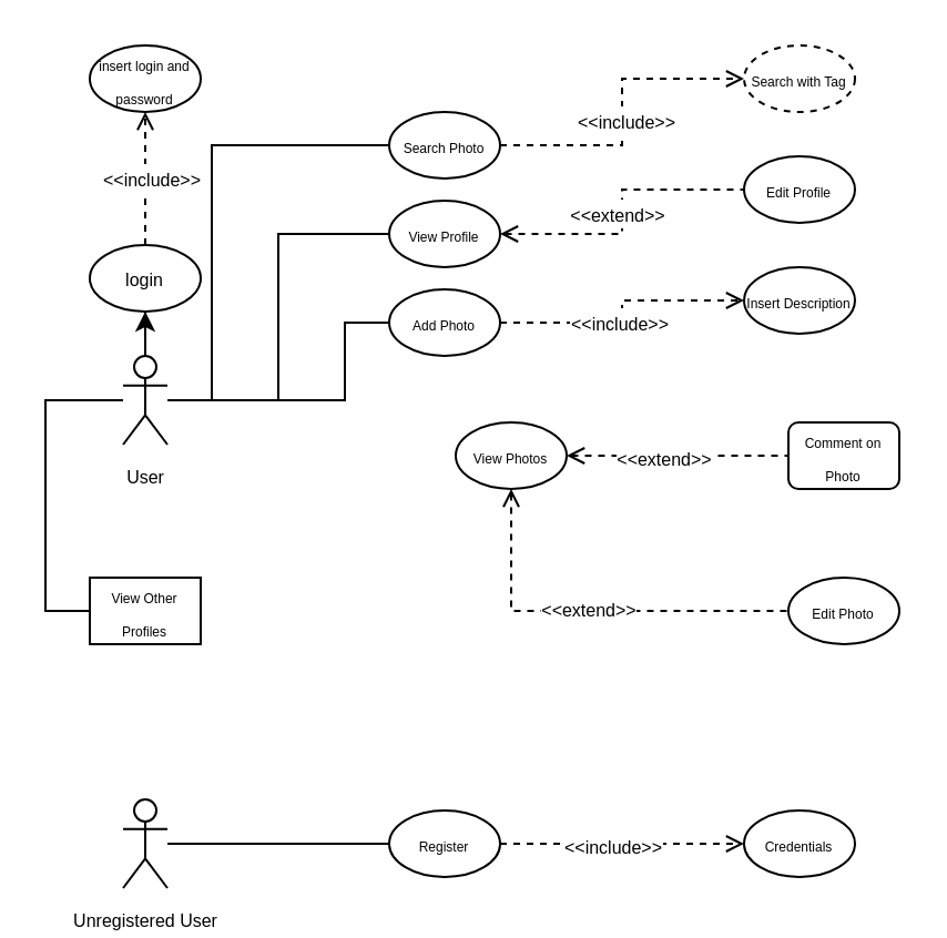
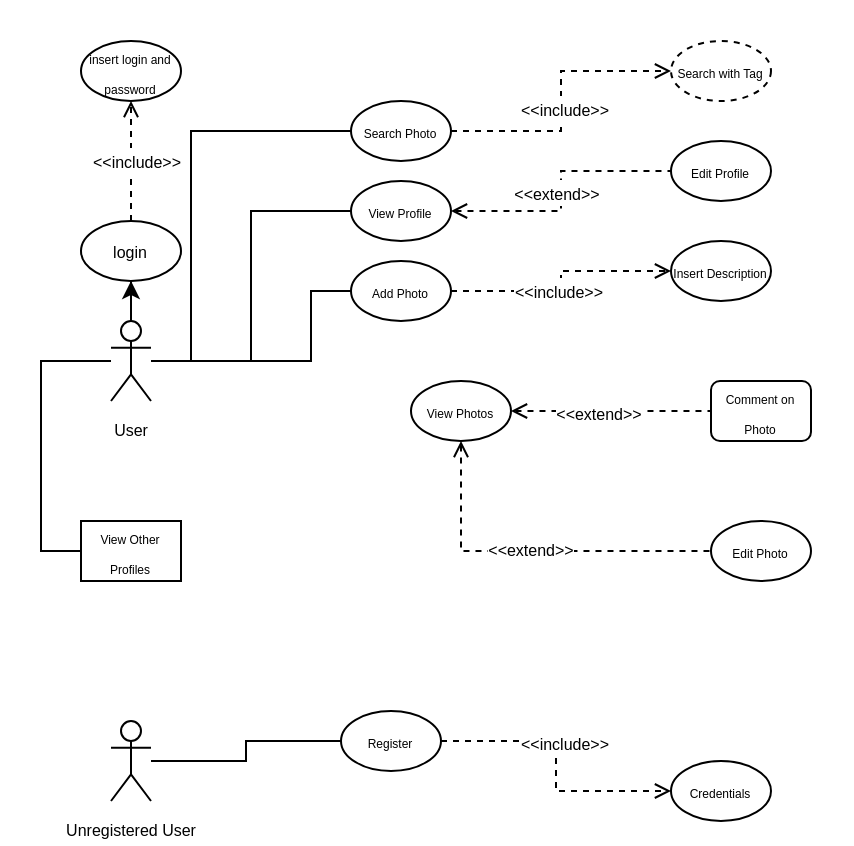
  <mxCell id="0" />
  <mxCell id="1" parent="0" />
  <mxCell id="2" style="edgeStyle=orthogonalEdgeStyle;rounded=0;orthogonalLoop=1;jettySize=auto;html=1;entryX=0;entryY=0.5;entryDx=0;entryDy=0;endArrow=none;startFill=0;" edge="1" parent="1" source="7" target="16"><mxGeometry relative="1" as="geometry"><Array as="points"><mxPoint x="95" y="180" /><mxPoint x="95" y="65" /></Array></mxGeometry></mxCell>
  <mxCell id="3" style="edgeStyle=orthogonalEdgeStyle;rounded=0;orthogonalLoop=1;jettySize=auto;html=1;entryX=0;entryY=0.5;entryDx=0;entryDy=0;endArrow=none;startFill=0;" edge="1" parent="1" source="7" target="19"><mxGeometry relative="1" as="geometry" /></mxCell>
  <mxCell id="4" style="edgeStyle=orthogonalEdgeStyle;rounded=0;orthogonalLoop=1;jettySize=auto;html=1;entryX=0;entryY=0.5;entryDx=0;entryDy=0;endArrow=none;startFill=0;" edge="1" parent="1" source="7" target="22"><mxGeometry relative="1" as="geometry"><Array as="points"><mxPoint x="155" y="180" /><mxPoint x="155" y="145" /></Array></mxGeometry></mxCell>
  <mxCell id="5" style="edgeStyle=orthogonalEdgeStyle;rounded=0;orthogonalLoop=1;jettySize=auto;html=1;entryX=0.5;entryY=1;entryDx=0;entryDy=0;" edge="1" parent="1" source="7" target="12"><mxGeometry relative="1" as="geometry" /></mxCell>
  <mxCell id="6" style="edgeStyle=orthogonalEdgeStyle;rounded=0;orthogonalLoop=1;jettySize=auto;html=1;entryX=0;entryY=0.5;entryDx=0;entryDy=0;endArrow=none;startFill=0;" edge="1" parent="1" source="7" target="33"><mxGeometry relative="1" as="geometry"><Array as="points"><mxPoint x="20" y="180" /><mxPoint x="20" y="275" /></Array></mxGeometry></mxCell>
  <mxCell id="7" value="&lt;font style=&quot;font-size: 8px;&quot;&gt;User&lt;/font&gt;" style="shape=umlActor;verticalLabelPosition=bottom;verticalAlign=top;html=1;outlineConnect=0;" vertex="1" parent="1"><mxGeometry x="55" y="160" width="20" height="40" as="geometry" /></mxCell>
  <mxCell id="8" style="edgeStyle=orthogonalEdgeStyle;rounded=0;orthogonalLoop=1;jettySize=auto;html=1;entryX=0;entryY=0.5;entryDx=0;entryDy=0;endArrow=none;startFill=0;" edge="1" parent="1" source="9" target="36"><mxGeometry relative="1" as="geometry" /></mxCell>
  <mxCell id="9" value="&lt;font style=&quot;font-size: 8px;&quot;&gt;Unregistered User&lt;/font&gt;" style="shape=umlActor;verticalLabelPosition=bottom;verticalAlign=top;html=1;outlineConnect=0;" vertex="1" parent="1"><mxGeometry x="55" y="360" width="20" height="40" as="geometry" /></mxCell>
  <mxCell id="10" style="edgeStyle=orthogonalEdgeStyle;rounded=0;orthogonalLoop=1;jettySize=auto;html=1;entryX=0.5;entryY=1;entryDx=0;entryDy=0;endArrow=open;endFill=0;dashed=1;" edge="1" parent="1" source="12" target="13"><mxGeometry relative="1" as="geometry" /></mxCell>
  <mxCell id="11" value="&lt;font style=&quot;font-size: 8px;&quot;&gt;&amp;lt;&amp;lt;include&amp;gt;&amp;gt;&lt;/font&gt;" style="edgeLabel;html=1;align=center;verticalAlign=middle;resizable=0;points=[];" vertex="1" connectable="0" parent="10"><mxGeometry x="0.033" y="-2" relative="1" as="geometry"><mxPoint as="offset" /></mxGeometry></mxCell>
  <mxCell id="12" value="&lt;font style=&quot;font-size: 8px;&quot;&gt;login&lt;/font&gt;" style="ellipse;whiteSpace=wrap;html=1;" vertex="1" parent="1"><mxGeometry x="40" y="110" width="50" height="30" as="geometry" /></mxCell>
  <mxCell id="13" value="&lt;font style=&quot;font-size: 6px;&quot;&gt;insert login and password&lt;/font&gt;" style="ellipse;whiteSpace=wrap;html=1;" vertex="1" parent="1"><mxGeometry x="40" y="20" width="50" height="30" as="geometry" /></mxCell>
  <mxCell id="14" style="edgeStyle=orthogonalEdgeStyle;rounded=0;orthogonalLoop=1;jettySize=auto;html=1;entryX=0;entryY=0.5;entryDx=0;entryDy=0;endArrow=open;endFill=0;dashed=1;" edge="1" parent="1" source="16" target="23"><mxGeometry relative="1" as="geometry" /></mxCell>
  <mxCell id="15" value="&lt;font style=&quot;font-size: 8px;&quot;&gt;&amp;lt;&amp;lt;include&amp;gt;&amp;gt;&lt;/font&gt;" style="edgeLabel;html=1;align=center;verticalAlign=middle;resizable=0;points=[];" vertex="1" connectable="0" parent="14"><mxGeometry x="-0.039" y="-1" relative="1" as="geometry"><mxPoint as="offset" /></mxGeometry></mxCell>
  <mxCell id="16" value="&lt;font style=&quot;font-size: 6px;&quot;&gt;Search Photo&lt;/font&gt;" style="ellipse;whiteSpace=wrap;html=1;" vertex="1" parent="1"><mxGeometry x="175" y="50" width="50" height="30" as="geometry" /></mxCell>
  <mxCell id="17" style="edgeStyle=orthogonalEdgeStyle;rounded=0;orthogonalLoop=1;jettySize=auto;html=1;entryX=0;entryY=0.5;entryDx=0;entryDy=0;dashed=1;endArrow=none;endFill=0;startArrow=open;startFill=0;" edge="1" parent="1" source="19" target="24"><mxGeometry relative="1" as="geometry" /></mxCell>
  <mxCell id="18" value="&lt;span style=&quot;font-size: 8px;&quot;&gt;&amp;lt;&amp;lt;extend&amp;gt;&amp;gt;&lt;/span&gt;" style="edgeLabel;html=1;align=center;verticalAlign=middle;resizable=0;points=[];" vertex="1" connectable="0" parent="17"><mxGeometry y="3" relative="1" as="geometry"><mxPoint as="offset" /></mxGeometry></mxCell>
  <mxCell id="19" value="&lt;font style=&quot;font-size: 6px;&quot;&gt;View Profile&lt;/font&gt;" style="ellipse;whiteSpace=wrap;html=1;" vertex="1" parent="1"><mxGeometry x="175" y="90" width="50" height="30" as="geometry" /></mxCell>
  <mxCell id="20" style="edgeStyle=orthogonalEdgeStyle;rounded=0;orthogonalLoop=1;jettySize=auto;html=1;entryX=0;entryY=0.5;entryDx=0;entryDy=0;dashed=1;endArrow=open;endFill=0;" edge="1" parent="1" source="22" target="25"><mxGeometry relative="1" as="geometry" /></mxCell>
  <mxCell id="21" value="&lt;font style=&quot;font-size: 8px;&quot;&gt;&amp;lt;&amp;lt;include&amp;gt;&amp;gt;&lt;/font&gt;" style="edgeLabel;html=1;align=center;verticalAlign=middle;resizable=0;points=[];" vertex="1" connectable="0" parent="20"><mxGeometry x="-0.075" y="2" relative="1" as="geometry"><mxPoint as="offset" /></mxGeometry></mxCell>
  <mxCell id="22" value="&lt;font style=&quot;font-size: 6px;&quot;&gt;Add Photo&lt;/font&gt;" style="ellipse;whiteSpace=wrap;html=1;" vertex="1" parent="1"><mxGeometry x="175" y="130" width="50" height="30" as="geometry" /></mxCell>
  <mxCell id="23" value="&lt;font style=&quot;font-size: 6px;&quot;&gt;Search with Tag&lt;/font&gt;" style="ellipse;whiteSpace=wrap;html=1;dashed=1;" vertex="1" parent="1"><mxGeometry x="335" y="20" width="50" height="30" as="geometry" /></mxCell>
  <mxCell id="24" value="&lt;span style=&quot;font-size: 6px;&quot;&gt;Edit Profile&lt;/span&gt;" style="ellipse;whiteSpace=wrap;html=1;" vertex="1" parent="1"><mxGeometry x="335" y="70" width="50" height="30" as="geometry" /></mxCell>
  <mxCell id="25" value="&lt;font style=&quot;font-size: 6px;&quot;&gt;Insert Description&lt;/font&gt;" style="ellipse;whiteSpace=wrap;html=1;" vertex="1" parent="1"><mxGeometry x="335" y="120" width="50" height="30" as="geometry" /></mxCell>
  <mxCell id="26" style="edgeStyle=orthogonalEdgeStyle;rounded=0;orthogonalLoop=1;jettySize=auto;html=1;entryX=0;entryY=0.5;entryDx=0;entryDy=0;dashed=1;startArrow=open;startFill=0;endArrow=none;" edge="1" parent="1" source="30" target="31"><mxGeometry relative="1" as="geometry" /></mxCell>
  <mxCell id="27" value="&lt;font style=&quot;font-size: 8px;&quot;&gt;&amp;lt;&amp;lt;extend&amp;gt;&amp;gt;&lt;/font&gt;" style="edgeLabel;html=1;align=center;verticalAlign=middle;resizable=0;points=[];" vertex="1" connectable="0" parent="26"><mxGeometry x="-0.139" relative="1" as="geometry"><mxPoint as="offset" /></mxGeometry></mxCell>
  <mxCell id="28" style="edgeStyle=orthogonalEdgeStyle;rounded=0;orthogonalLoop=1;jettySize=auto;html=1;entryX=0;entryY=0.5;entryDx=0;entryDy=0;endArrow=none;startFill=0;startArrow=open;dashed=1;" edge="1" parent="1" source="30" target="32"><mxGeometry relative="1" as="geometry"><Array as="points"><mxPoint x="230" y="275" /></Array></mxGeometry></mxCell>
  <mxCell id="29" value="&lt;font style=&quot;font-size: 8px;&quot;&gt;&amp;lt;&amp;lt;extend&amp;gt;&amp;gt;&lt;/font&gt;" style="edgeLabel;html=1;align=center;verticalAlign=middle;resizable=0;points=[];" vertex="1" connectable="0" parent="28"><mxGeometry x="-0.014" y="2" relative="1" as="geometry"><mxPoint as="offset" /></mxGeometry></mxCell>
  <mxCell id="30" value="&lt;font style=&quot;font-size: 6px;&quot;&gt;View Photos&lt;/font&gt;" style="ellipse;whiteSpace=wrap;html=1;" vertex="1" parent="1"><mxGeometry x="205" y="190" width="50" height="30" as="geometry" /></mxCell>
  <mxCell id="31" value="&lt;span style=&quot;font-size: 6px;&quot;&gt;Comment on Photo&lt;/span&gt;" style="whiteSpace=wrap;html=1;rounded=1;" vertex="1" parent="1"><mxGeometry x="355" y="190" width="50" height="30" as="geometry" /></mxCell>
  <mxCell id="32" value="&lt;font style=&quot;font-size: 6px;&quot;&gt;Edit Photo&lt;/font&gt;" style="ellipse;whiteSpace=wrap;html=1;" vertex="1" parent="1"><mxGeometry x="355" y="260" width="50" height="30" as="geometry" /></mxCell>
  <mxCell id="33" value="&lt;font style=&quot;font-size: 6px;&quot;&gt;View Other Profiles&lt;/font&gt;" style="whiteSpace=wrap;html=1;rounded=0;" vertex="1" parent="1"><mxGeometry x="40" y="260" width="50" height="30" as="geometry" /></mxCell>
  <mxCell id="34" style="edgeStyle=orthogonalEdgeStyle;rounded=0;orthogonalLoop=1;jettySize=auto;html=1;entryX=0;entryY=0.5;entryDx=0;entryDy=0;endArrow=open;endFill=0;dashed=1;" edge="1" parent="1" source="36" target="37"><mxGeometry relative="1" as="geometry" /></mxCell>
  <mxCell id="35" value="&lt;font style=&quot;font-size: 8px;&quot;&gt;&amp;lt;&amp;lt;include&amp;gt;&amp;gt;&lt;/font&gt;" style="edgeLabel;html=1;align=center;verticalAlign=middle;resizable=0;points=[];" vertex="1" connectable="0" parent="34"><mxGeometry x="-0.275" relative="1" as="geometry"><mxPoint x="10" as="offset" /></mxGeometry></mxCell>
- <mxCell id="36" value="&lt;font style=&quot;font-size: 6px;&quot;&gt;Register&lt;/font&gt;" style="ellipse;whiteSpace=wrap;html=1;" vertex="1" parent="1"><mxGeometry x="175" y="365" width="50" height="30" as="geometry" /></mxCell>
- <mxCell id="37" value="&lt;font style=&quot;font-size: 6px;&quot;&gt;Credentials&lt;/font&gt;" style="ellipse;whiteSpace=wrap;html=1;" vertex="1" parent="1"><mxGeometry x="335" y="365" width="50" height="30" as="geometry" /></mxCell>
+ <mxCell id="36" value="&lt;font style=&quot;font-size: 6px;&quot;&gt;Register&lt;/font&gt;" style="ellipse;whiteSpace=wrap;html=1;" vertex="1" parent="1"><mxGeometry x="170" y="355" width="50" height="30" as="geometry" /></mxCell>
+ <mxCell id="37" value="&lt;font style=&quot;font-size: 6px;&quot;&gt;Credentials&lt;/font&gt;" style="ellipse;whiteSpace=wrap;html=1;" vertex="1" parent="1"><mxGeometry x="335" y="380" width="50" height="30" as="geometry" /></mxCell>
